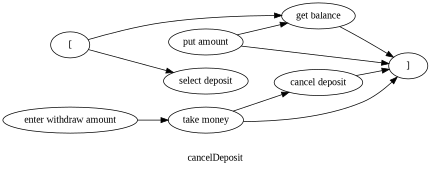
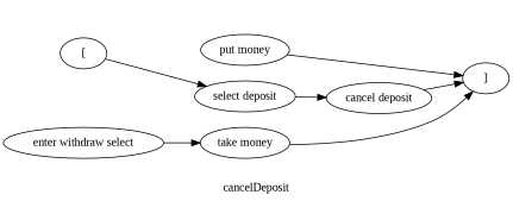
  digraph {
    fontname="Liberation Serif"
    label=cancelDeposit
    rankdir=LR
    node [fontname="Liberation Serif"]
    edge [fontname="Liberation Serif"]
-   n1 [label="get balance"]
    n2 [label="]"]
    n3 [label="select deposit"]
    n4 [label="cancel deposit"]
    n5 [label="["]
-   n6 [label="put amount"]
-   n7 [label="enter withdraw amount"]
+   n6 [label="put money"]
+   n7 [label="enter withdraw select"]
    n8 [label="take money"]
-   n1 -> n2
-   n8 -> n4
+   n3 -> n4
    n4 -> n2
-   n5 -> n1
    n5 -> n3
-   n6 -> n1
    n6 -> n2
    n7 -> n8
    n8 -> n2
  }
